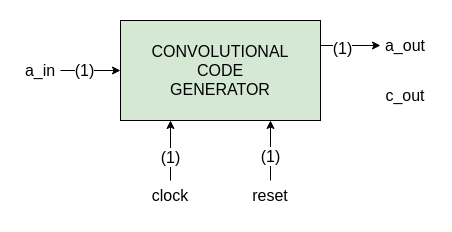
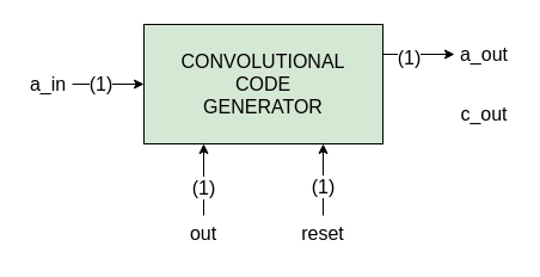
  <mxCell id="0" />
  <mxCell id="1" parent="0" />
  <mxCell id="2" value="&lt;font style=&quot;font-size: 16px&quot;&gt;CONVOLUTIONAL&lt;br&gt;CODE&lt;br&gt;GENERATOR&lt;/font&gt;" style="rounded=0;whiteSpace=wrap;html=1;fillColor=#d5e8d4;" vertex="1" parent="1"><mxGeometry x="120" y="20" width="200" height="100" as="geometry" /></mxCell>
  <mxCell id="3" value="" style="endArrow=classic;html=1;rounded=0;fontSize=16;entryX=0.25;entryY=1;entryDx=0;entryDy=0;exitX=0.5;exitY=0;exitDx=0;exitDy=0;" edge="1" parent="1" source="5" target="2"><mxGeometry width="50" height="50" relative="1" as="geometry"><mxPoint x="168" y="200" as="sourcePoint" /><mxPoint x="320" y="120" as="targetPoint" /></mxGeometry></mxCell>
  <mxCell id="4" value="(1)" style="edgeLabel;html=1;align=center;verticalAlign=middle;resizable=0;points=[];fontSize=16;" vertex="1" connectable="0" parent="3"><mxGeometry x="-0.232" y="1" relative="1" as="geometry"><mxPoint y="-1" as="offset" /></mxGeometry></mxCell>
- <mxCell id="5" value="clock" style="text;html=1;strokeColor=none;fillColor=none;align=center;verticalAlign=middle;whiteSpace=wrap;rounded=0;fontSize=16;" vertex="1" parent="1"><mxGeometry x="140" y="180" width="60" height="30" as="geometry" /></mxCell>
+ <mxCell id="5" value="out" style="text;html=1;strokeColor=none;fillColor=none;align=center;verticalAlign=middle;whiteSpace=wrap;rounded=0;fontSize=16;" vertex="1" parent="1"><mxGeometry x="140" y="180" width="60" height="30" as="geometry" /></mxCell>
  <mxCell id="6" value="reset" style="text;html=1;strokeColor=none;fillColor=none;align=center;verticalAlign=middle;whiteSpace=wrap;rounded=0;fontSize=16;" vertex="1" parent="1"><mxGeometry x="240" y="180" width="60" height="30" as="geometry" /></mxCell>
  <mxCell id="7" value="" style="endArrow=classic;html=1;rounded=0;fontSize=16;exitX=0.5;exitY=0;exitDx=0;exitDy=0;entryX=0.75;entryY=1;entryDx=0;entryDy=0;" edge="1" parent="1" source="6" target="2"><mxGeometry width="50" height="50" relative="1" as="geometry"><mxPoint x="270" y="170" as="sourcePoint" /><mxPoint x="320" y="120" as="targetPoint" /></mxGeometry></mxCell>
  <mxCell id="8" value="(1)" style="edgeLabel;html=1;align=center;verticalAlign=middle;resizable=0;points=[];fontSize=16;" vertex="1" connectable="0" parent="7"><mxGeometry x="-0.174" y="1" relative="1" as="geometry"><mxPoint as="offset" /></mxGeometry></mxCell>
  <mxCell id="9" value="" style="endArrow=classic;html=1;rounded=0;fontSize=16;entryX=0;entryY=0.5;entryDx=0;entryDy=0;exitX=1;exitY=0.5;exitDx=0;exitDy=0;" edge="1" parent="1" source="11" target="2"><mxGeometry width="50" height="50" relative="1" as="geometry"><mxPoint x="70" y="70" as="sourcePoint" /><mxPoint x="90" y="60" as="targetPoint" /></mxGeometry></mxCell>
  <mxCell id="10" value="(1)" style="edgeLabel;html=1;align=center;verticalAlign=middle;resizable=0;points=[];fontSize=16;" vertex="1" connectable="0" parent="9"><mxGeometry x="-0.236" y="1" relative="1" as="geometry"><mxPoint as="offset" /></mxGeometry></mxCell>
  <mxCell id="11" value="a_in" style="text;html=1;strokeColor=none;fillColor=none;align=center;verticalAlign=middle;whiteSpace=wrap;rounded=0;fontSize=16;" vertex="1" parent="1"><mxGeometry x="20" y="55" width="40" height="30" as="geometry" /></mxCell>
  <mxCell id="12" value="a_out" style="text;html=1;strokeColor=none;fillColor=none;align=center;verticalAlign=middle;whiteSpace=wrap;rounded=0;fontSize=16;" vertex="1" parent="1"><mxGeometry x="380" y="30" width="50" height="30" as="geometry" /></mxCell>
  <mxCell id="13" value="c_out" style="text;html=1;strokeColor=none;fillColor=none;align=center;verticalAlign=middle;whiteSpace=wrap;rounded=0;fontSize=16;" vertex="1" parent="1"><mxGeometry x="380" y="80" width="50" height="30" as="geometry" /></mxCell>
  <mxCell id="14" value="" style="endArrow=classic;html=1;rounded=0;fontSize=16;exitX=1;exitY=0.25;exitDx=0;exitDy=0;entryX=0;entryY=0.5;entryDx=0;entryDy=0;" edge="1" parent="1" source="2" target="12"><mxGeometry width="50" height="50" relative="1" as="geometry"><mxPoint x="240" y="120" as="sourcePoint" /><mxPoint x="290" y="70" as="targetPoint" /></mxGeometry></mxCell>
  <mxCell id="15" value="(1)" style="edgeLabel;html=1;align=center;verticalAlign=middle;resizable=0;points=[];fontSize=16;" vertex="1" connectable="0" parent="14"><mxGeometry x="-0.458" y="-2" relative="1" as="geometry"><mxPoint x="5" as="offset" /></mxGeometry></mxCell>
